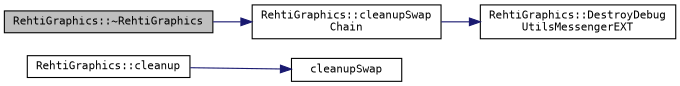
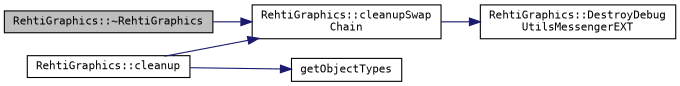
  digraph {
    fontname="DejaVu Sans Mono"
    rankdir=LR
    node [color=black fillcolor=white fontname="DejaVu Sans Mono" fontsize=10 shape=record style=filled]
    edge [color=midnightblue fontname="DejaVu Sans Mono" fontsize=10 labelfontname=Helvetica labelfontsize=10 style=solid]
    n1 [fillcolor=grey75 fontcolor=black height=0.2 label="RehtiGraphics::~RehtiGraphics" width=0.4]
    n2 [height=0.2 label="RehtiGraphics::cleanupSwap\lChain" width=0.4]
    n3 [height=0.2 label="RehtiGraphics::cleanup" width=0.4]
-   n4 [height=0.2 label=cleanupSwap width=0.4]
+   n4 [height=0.2 label=getObjectTypes width=0.4]
    n5 [height=0.2 label="RehtiGraphics::DestroyDebug\lUtilsMessengerEXT" width=0.4]
    n1 -> n2
    n2 -> n5
+   n3 -> n2
    n3 -> n4
  }
